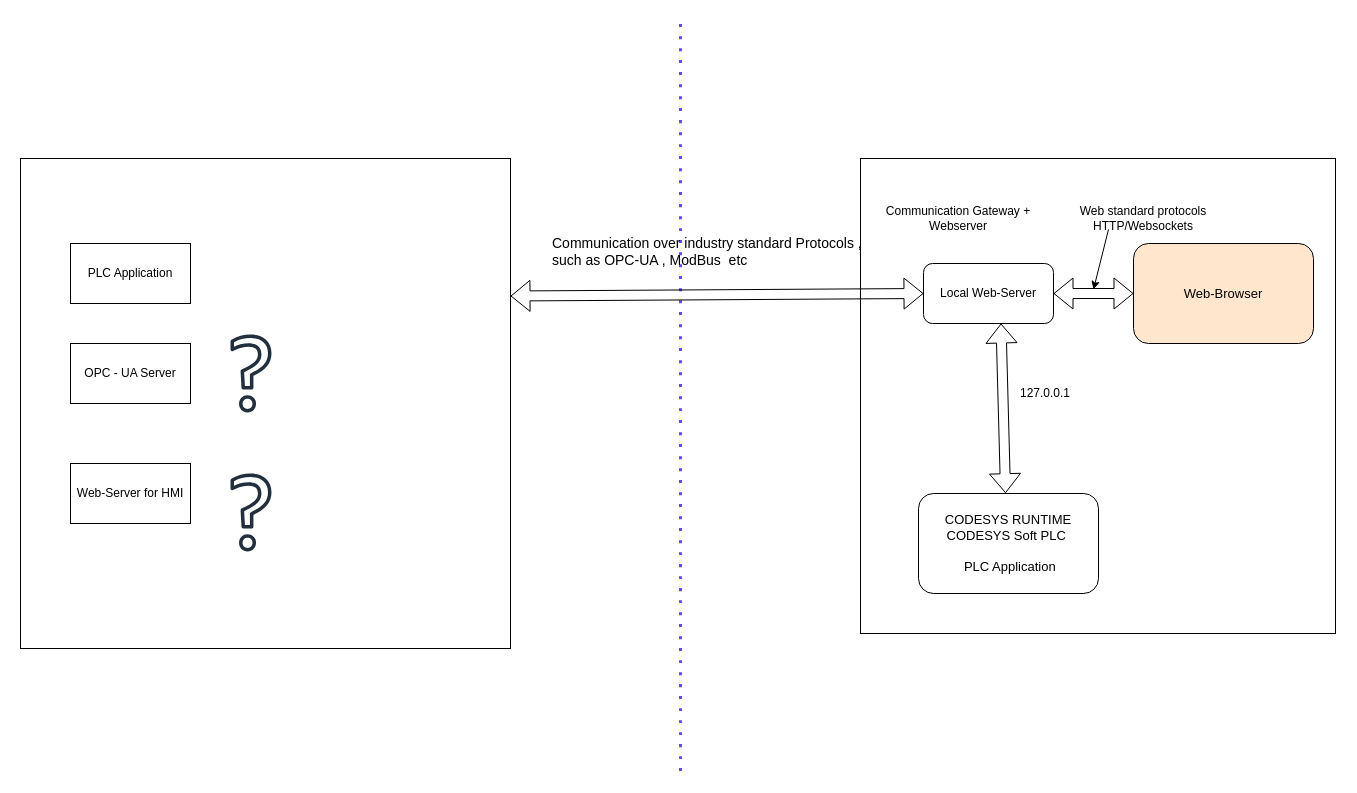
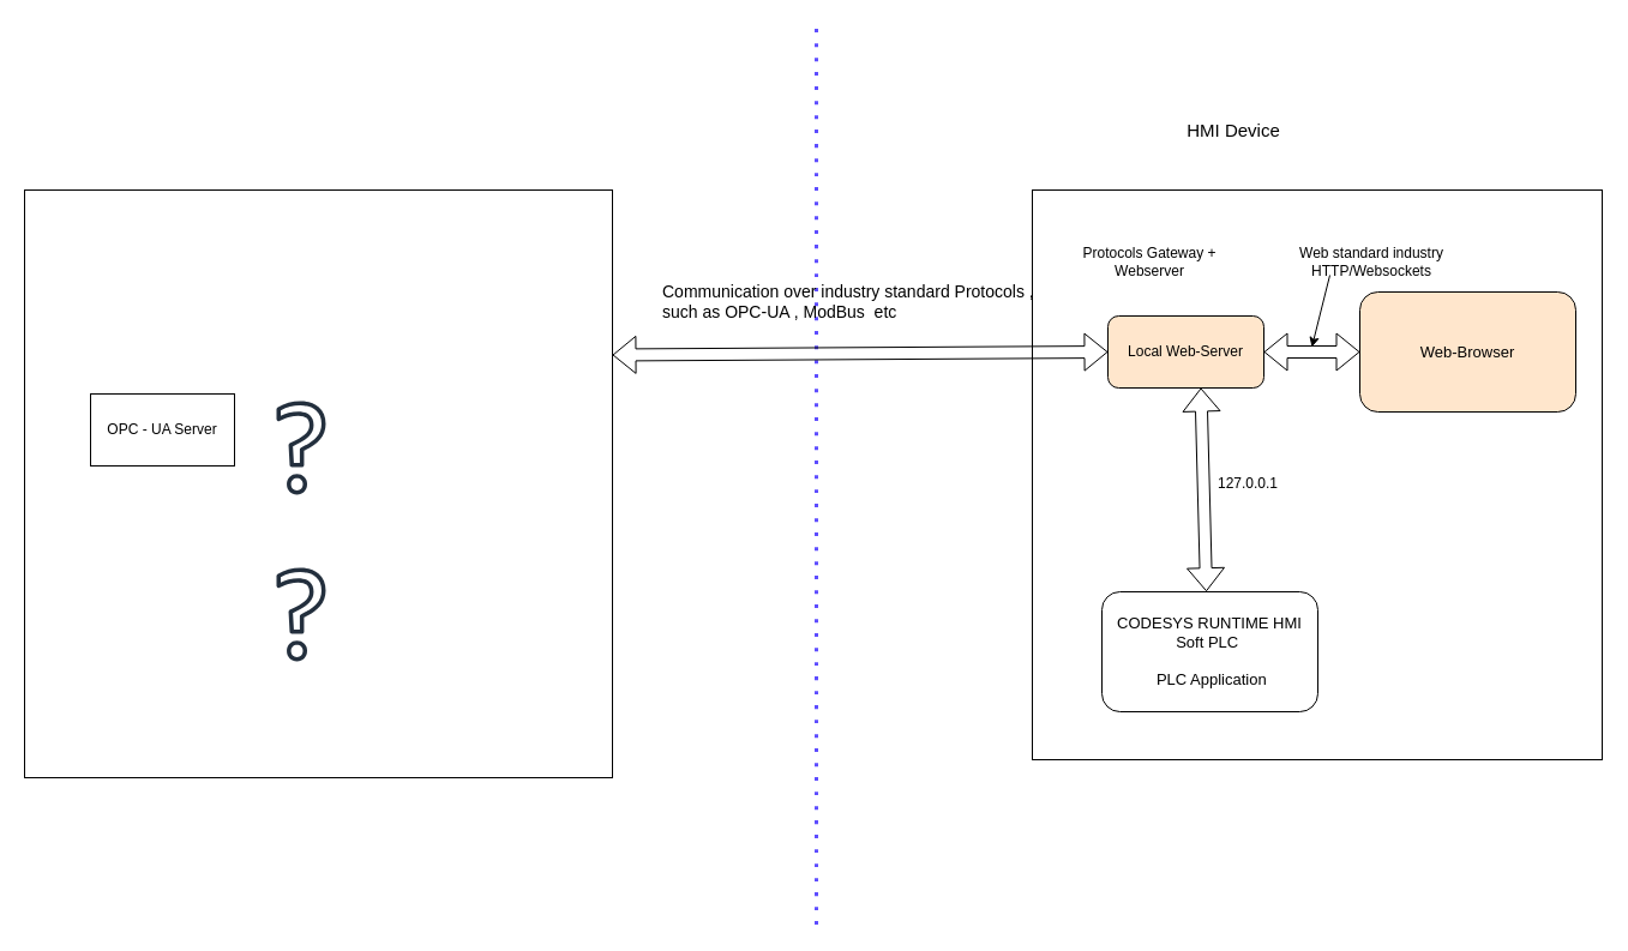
  <mxCell id="0" />
  <mxCell id="1" parent="0" />
  <mxCell id="2" value="" style="endArrow=none;dashed=1;html=1;dashPattern=1 3;strokeWidth=3;rounded=0;curved=1;strokeColor=#5E4DFF;startSize=0;endSize=18;" edge="1" parent="1"><mxGeometry width="50" height="50" relative="1" as="geometry"><mxPoint x="680" y="770.5" as="sourcePoint" /><mxPoint x="680" y="20.5" as="targetPoint" /></mxGeometry></mxCell>
  <mxCell id="3" value="" style="whiteSpace=wrap;html=1;aspect=fixed;" vertex="1" parent="1"><mxGeometry x="860" y="158" width="475" height="475" as="geometry" /></mxCell>
+ <mxCell id="4" value="HMI Device" style="text;html=1;align=center;verticalAlign=middle;whiteSpace=wrap;rounded=0;fontSize=15;" vertex="1" parent="1"><mxGeometry x="963" y="93" width="130" height="30" as="geometry" /></mxCell>
  <mxCell id="5" value="" style="whiteSpace=wrap;html=1;aspect=fixed;" vertex="1" parent="1"><mxGeometry x="20" y="158" width="490" height="490" as="geometry" /></mxCell>
  <mxCell id="6" value="" style="shape=flexArrow;endArrow=classic;startArrow=classic;html=1;rounded=0;exitX=1;exitY=0.25;exitDx=0;exitDy=0;entryX=0;entryY=0.25;entryDx=0;entryDy=0;" edge="1" parent="1"><mxGeometry width="100" height="100" relative="1" as="geometry"><mxPoint x="510" y="295.5" as="sourcePoint" /><mxPoint x="923" y="293" as="targetPoint" /></mxGeometry></mxCell>
  <mxCell id="7" value="Communication over industry standard Protocols , such as OPC-UA , ModBus&amp;nbsp; etc" style="text;html=1;align=left;verticalAlign=top;whiteSpace=wrap;rounded=0;fontSize=14;" vertex="1" parent="1"><mxGeometry x="550" y="228" width="320" height="50" as="geometry" /></mxCell>
- <mxCell id="8" value="PLC Application" style="rounded=0;whiteSpace=wrap;html=1;" vertex="1" parent="1"><mxGeometry x="70" y="243" width="120" height="60" as="geometry" /></mxCell>
- <mxCell id="9" value="OPC - UA Server" style="rounded=0;whiteSpace=wrap;html=1;" vertex="1" parent="1"><mxGeometry x="70" y="343" width="120" height="60" as="geometry" /></mxCell>
- <mxCell id="10" value="Web-Server for HMI" style="rounded=0;whiteSpace=wrap;html=1;" vertex="1" parent="1"><mxGeometry x="70" y="463" width="120" height="60" as="geometry" /></mxCell>
- <mxCell id="11" value="Local Web-Server" style="rounded=1;whiteSpace=wrap;html=1;" vertex="1" parent="1"><mxGeometry x="923" y="263" width="130" height="60" as="geometry" /></mxCell>
+ <mxCell id="9" value="OPC - UA Server" style="rounded=0;whiteSpace=wrap;html=1;" vertex="1" parent="1"><mxGeometry x="75" y="328" width="120" height="60" as="geometry" /></mxCell>
+ <mxCell id="11" value="Local Web-Server" style="rounded=1;whiteSpace=wrap;html=1;fillColor=#ffe6cc;" vertex="1" parent="1"><mxGeometry x="923" y="263" width="130" height="60" as="geometry" /></mxCell>
  <mxCell id="12" value="Web-Browser" style="rounded=1;whiteSpace=wrap;html=1;fontSize=13;fillColor=#ffe6cc;" vertex="1" parent="1"><mxGeometry x="1133" y="243" width="180" height="100" as="geometry" /></mxCell>
- <mxCell id="13" value="CODESYS RUNTIME CODESYS Soft PLC&amp;nbsp;&lt;div&gt;&lt;br&gt;&lt;div&gt;&amp;nbsp;PLC Application&lt;/div&gt;&lt;/div&gt;" style="rounded=1;whiteSpace=wrap;html=1;fontSize=13;" vertex="1" parent="1"><mxGeometry x="918" y="493" width="180" height="100" as="geometry" /></mxCell>
+ <mxCell id="13" value="CODESYS RUNTIME HMI Soft PLC&amp;nbsp;&lt;div&gt;&lt;br&gt;&lt;div&gt;&amp;nbsp;PLC Application&lt;/div&gt;&lt;/div&gt;" style="rounded=1;whiteSpace=wrap;html=1;fontSize=13;" vertex="1" parent="1"><mxGeometry x="918" y="493" width="180" height="100" as="geometry" /></mxCell>
  <mxCell id="14" value="" style="sketch=0;outlineConnect=0;fontColor=#232F3E;gradientColor=none;fillColor=#232F3D;strokeColor=none;dashed=0;verticalLabelPosition=bottom;verticalAlign=top;align=center;html=1;fontSize=12;fontStyle=0;aspect=fixed;pointerEvents=1;shape=mxgraph.aws4.question;" vertex="1" parent="1"><mxGeometry x="230" y="473" width="41" height="78" as="geometry" /></mxCell>
  <mxCell id="15" value="" style="sketch=0;outlineConnect=0;fontColor=#232F3E;gradientColor=none;fillColor=#232F3D;strokeColor=none;dashed=0;verticalLabelPosition=bottom;verticalAlign=top;align=center;html=1;fontSize=12;fontStyle=0;aspect=fixed;pointerEvents=1;shape=mxgraph.aws4.question;" vertex="1" parent="1"><mxGeometry x="230" y="334" width="41" height="78" as="geometry" /></mxCell>
  <mxCell id="16" value="" style="shape=flexArrow;endArrow=classic;startArrow=classic;html=1;rounded=0;exitX=1;exitY=0.5;exitDx=0;exitDy=0;entryX=0;entryY=0.5;entryDx=0;entryDy=0;" edge="1" parent="1" source="11" target="12"><mxGeometry width="100" height="100" relative="1" as="geometry"><mxPoint x="1023" y="373" as="sourcePoint" /><mxPoint x="1123" y="273" as="targetPoint" /></mxGeometry></mxCell>
  <mxCell id="17" value="" style="shape=flexArrow;endArrow=classic;startArrow=classic;html=1;rounded=0;entryX=0.75;entryY=1;entryDx=0;entryDy=0;exitX=0.567;exitY=-0.003;exitDx=0;exitDy=0;exitPerimeter=0;" edge="1" parent="1"><mxGeometry width="100" height="100" relative="1" as="geometry"><mxPoint x="1005.06" y="492.7" as="sourcePoint" /><mxPoint x="1000.5" y="323" as="targetPoint" /></mxGeometry></mxCell>
- <mxCell id="18" value="Web standard protocols HTTP/Websockets" style="text;html=1;align=center;verticalAlign=middle;whiteSpace=wrap;rounded=0;" vertex="1" parent="1"><mxGeometry x="1073" y="203" width="140" height="30" as="geometry" /></mxCell>
+ <mxCell id="18" value="Web standard industry HTTP/Websockets" style="text;html=1;align=center;verticalAlign=middle;whiteSpace=wrap;rounded=0;" vertex="1" parent="1"><mxGeometry x="1073" y="203" width="140" height="30" as="geometry" /></mxCell>
  <mxCell id="19" value="" style="endArrow=classic;html=1;rounded=0;exitX=0.25;exitY=1;exitDx=0;exitDy=0;" edge="1" parent="1"><mxGeometry width="50" height="50" relative="1" as="geometry"><mxPoint x="1108" y="229" as="sourcePoint" /><mxPoint x="1093" y="289" as="targetPoint" /></mxGeometry></mxCell>
- <mxCell id="20" value="Communication Gateway + Webserver" style="text;html=1;align=center;verticalAlign=middle;whiteSpace=wrap;rounded=0;" vertex="1" parent="1"><mxGeometry x="873" y="183" width="170" height="70" as="geometry" /></mxCell>
- <mxCell id="21" value="127.0.0.1" style="text;html=1;align=center;verticalAlign=middle;whiteSpace=wrap;rounded=0;" vertex="1" parent="1"><mxGeometry x="1005" y="378" width="80" height="30" as="geometry" /></mxCell>
+ <mxCell id="20" value="Protocols Gateway + Webserver" style="text;html=1;align=center;verticalAlign=middle;whiteSpace=wrap;rounded=0;" vertex="1" parent="1"><mxGeometry x="873" y="183" width="170" height="70" as="geometry" /></mxCell>
+ <mxCell id="21" value="127.0.0.1" style="text;html=1;align=center;verticalAlign=middle;whiteSpace=wrap;rounded=0;" vertex="1" parent="1"><mxGeometry x="1000" y="388" width="80" height="30" as="geometry" /></mxCell>
